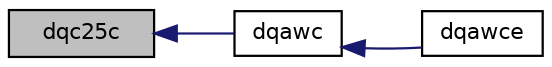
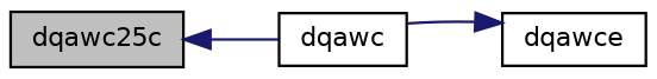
  digraph {
    rankdir=LR
    node [color=black fillcolor=white fontname=Helvetica fontsize=10 shape=record style=filled]
    edge [color=midnightblue dir=back fontname=Helvetica fontsize=10 labelfontname=Helvetica labelfontsize=10 style=solid]
-   n1 [fillcolor=grey75 fontcolor=black height=0.2 label=dqc25c width=0.4]
+   n1 [fillcolor=grey75 fontcolor=black height=0.2 label=dqawc25c width=0.4]
    n2 [height=0.2 label=dqawc width=0.4]
    n3 [height=0.2 label=dqawce width=0.4]
    n1 -> n2
-   n2 -> n3
+   n3 -> n2
  }
